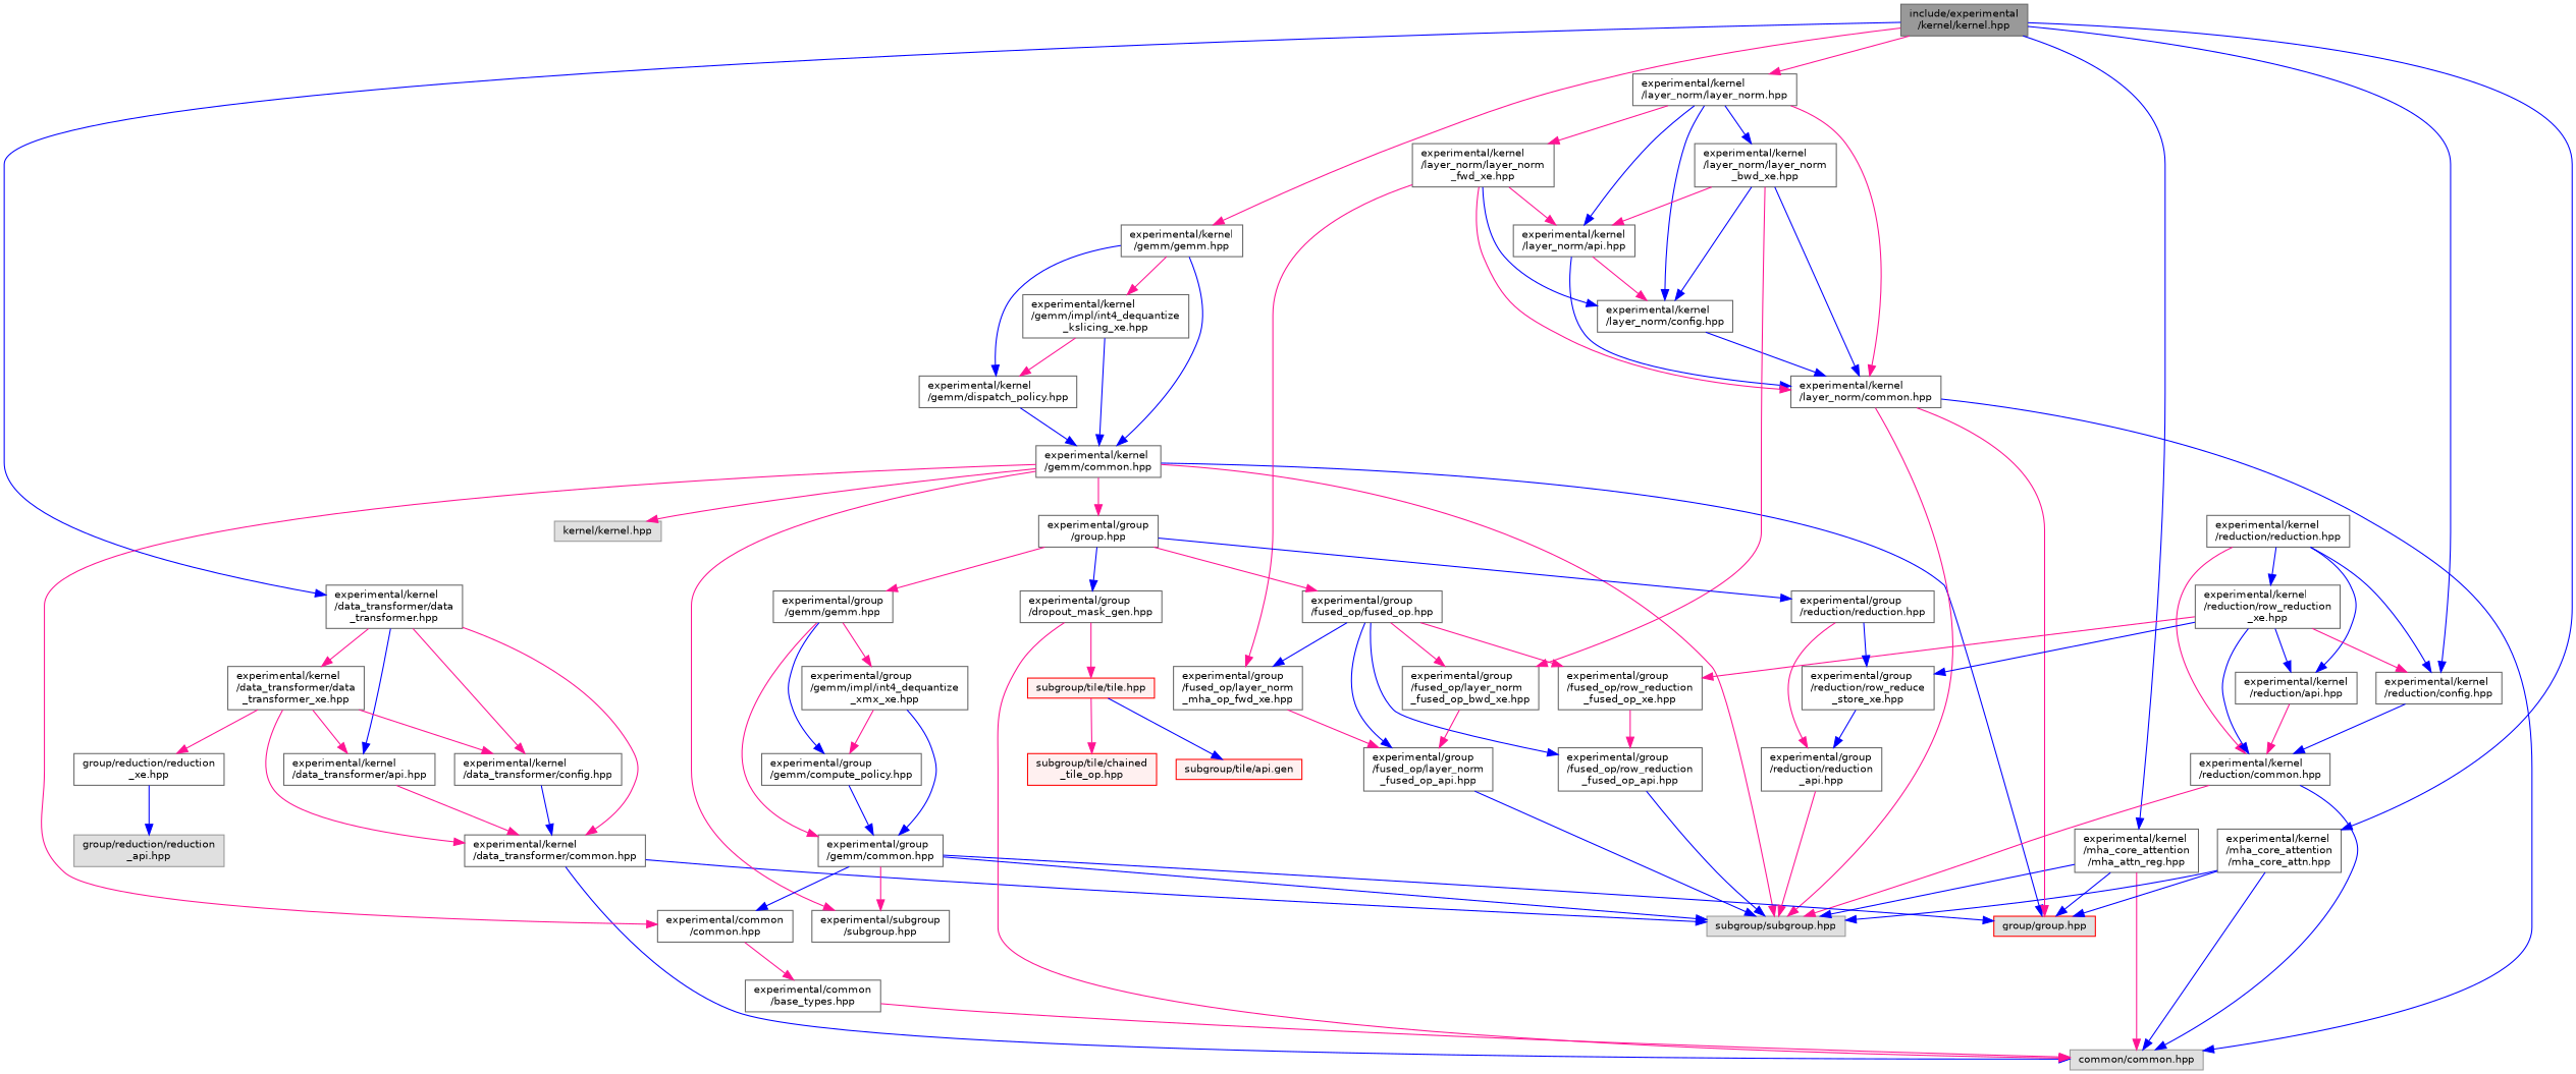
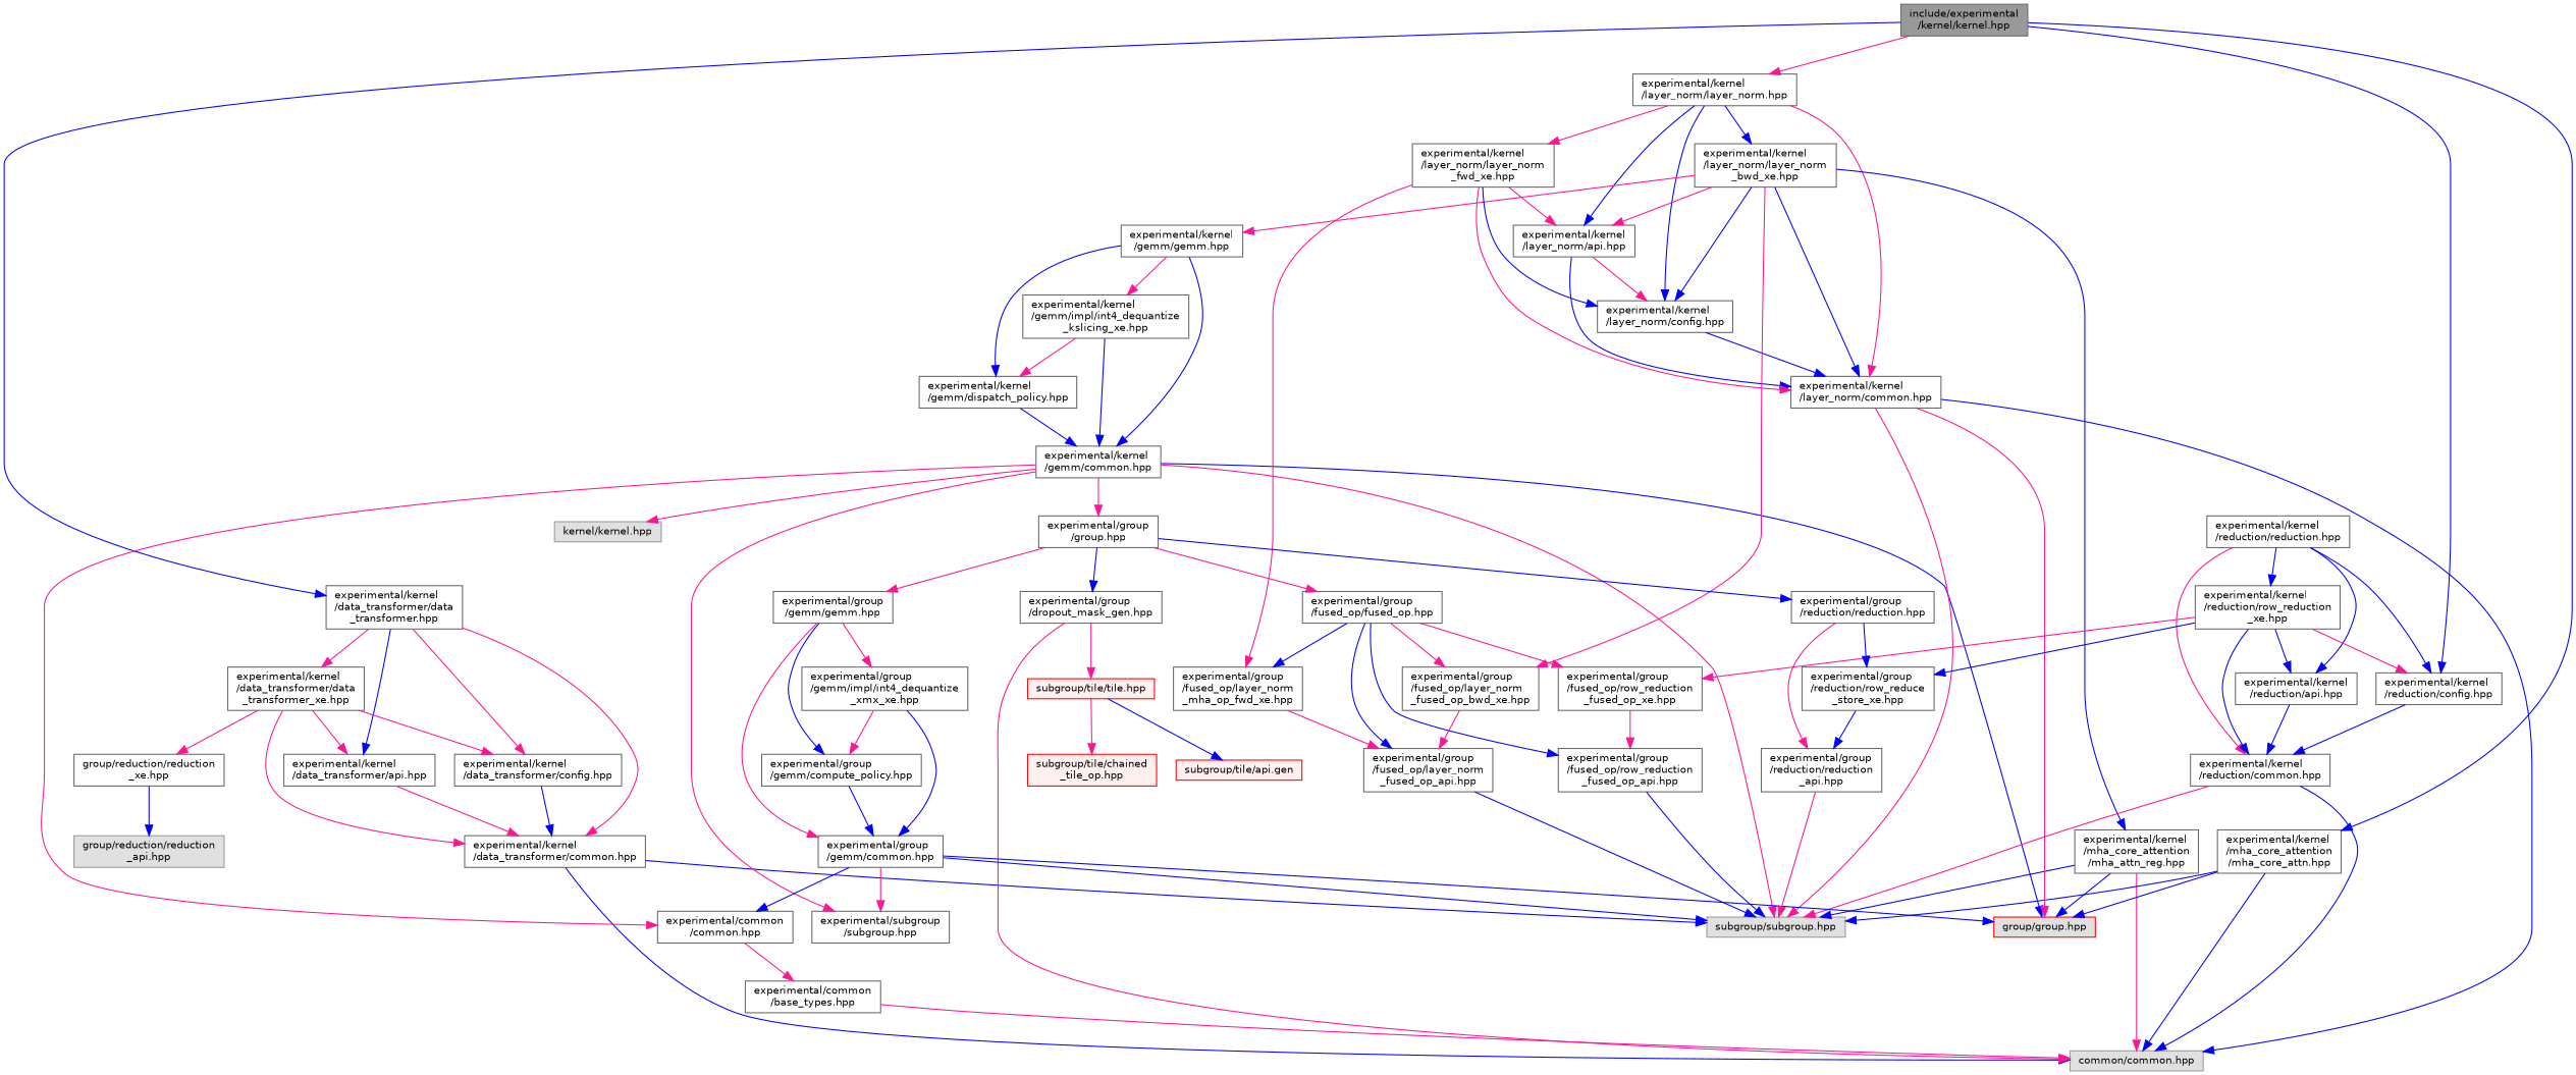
  digraph {
    node [color=grey40 fillcolor=white fontname=Helvetica fontsize=10 shape=box style=filled]
    edge [color=blue fontname=Helvetica fontsize=10 labelfontname=Helvetica labelfontsize=10 style=solid]
    n1 [color=gray40 fillcolor=grey60 fontcolor=black height=0.2 label="include/experimental\l/kernel/kernel.hpp" width=0.4]
    n2 [height=0.2 label="experimental/kernel\l/data_transformer/data\l_transformer.hpp" width=0.4]
    n3 [height=0.2 label="experimental/kernel\l/gemm/gemm.hpp" width=0.4]
    n4 [height=0.2 label="experimental/kernel\l/layer_norm/layer_norm.hpp" width=0.4]
    n5 [height=0.2 label="experimental/kernel\l/mha_core_attention\l/mha_attn_reg.hpp" width=0.4]
    n6 [height=0.2 label="experimental/kernel\l/mha_core_attention\l/mha_core_attn.hpp" width=0.4]
    n7 [height=0.2 label="experimental/kernel\l/reduction/config.hpp" width=0.4]
    n8 [height=0.2 label="experimental/kernel\l/data_transformer/api.hpp" width=0.4]
    n9 [height=0.2 label="experimental/kernel\l/data_transformer/common.hpp" width=0.4]
    n10 [height=0.2 label="experimental/kernel\l/data_transformer/config.hpp" width=0.4]
    n11 [height=0.2 label="experimental/kernel\l/data_transformer/data\l_transformer_xe.hpp" width=0.4]
    n12 [height=0.2 label="experimental/kernel\l/gemm/common.hpp" width=0.4]
    n13 [height=0.2 label="experimental/kernel\l/gemm/dispatch_policy.hpp" width=0.4]
    n14 [height=0.2 label="experimental/kernel\l/gemm/impl/int4_dequantize\l_kslicing_xe.hpp" width=0.4]
    n15 [height=0.2 label="experimental/kernel\l/layer_norm/api.hpp" width=0.4]
    n16 [height=0.2 label="experimental/kernel\l/layer_norm/common.hpp" width=0.4]
    n17 [height=0.2 label="experimental/kernel\l/layer_norm/config.hpp" width=0.4]
    n18 [height=0.2 label="experimental/kernel\l/layer_norm/layer_norm\l_bwd_xe.hpp" width=0.4]
    n19 [height=0.2 label="experimental/kernel\l/layer_norm/layer_norm\l_fwd_xe.hpp" width=0.4]
    n20 [color=grey60 fillcolor="#E0E0E0" height=0.2 label="common/common.hpp" width=0.4]
    n21 [color=grey60 fillcolor="#E0E0E0" height=0.2 label="subgroup/subgroup.hpp" width=0.4]
    n22 [color=red fillcolor="#E0E0E0" height=0.2 label="group/group.hpp" width=0.4]
    n23 [height=0.2 label="experimental/kernel\l/reduction/reduction.hpp" width=0.4]
    n24 [height=0.2 label="experimental/kernel\l/reduction/api.hpp" width=0.4]
    n25 [height=0.2 label="experimental/kernel\l/reduction/common.hpp" width=0.4]
    n26 [height=0.2 label="experimental/kernel\l/reduction/row_reduction\l_xe.hpp" width=0.4]
    n27 [height=0.2 label="group/reduction/reduction\l_xe.hpp" width=0.4]
    n28 [color=grey60 fillcolor="#E0E0E0" height=0.2 label="group/reduction/reduction\l_api.hpp" width=0.4]
    n29 [height=0.2 label="experimental/common\l/common.hpp" width=0.4]
    n30 [height=0.2 label="experimental/group\l/group.hpp" width=0.4]
    n31 [height=0.2 label="experimental/subgroup\l/subgroup.hpp" width=0.4]
    n32 [color=grey60 fillcolor="#E0E0E0" height=0.2 label="kernel/kernel.hpp" width=0.4]
    n33 [height=0.2 label="experimental/common\l/base_types.hpp" width=0.4]
    n34 [height=0.2 label="experimental/group\l/dropout_mask_gen.hpp" width=0.4]
    n35 [height=0.2 label="experimental/group\l/fused_op/fused_op.hpp" width=0.4]
    n36 [height=0.2 label="experimental/group\l/gemm/gemm.hpp" width=0.4]
    n37 [height=0.2 label="experimental/group\l/reduction/reduction.hpp" width=0.4]
    n38 [color=red fillcolor="#FFF0F0" height=0.2 label="subgroup/tile/tile.hpp" width=0.4]
    n39 [height=0.2 label="experimental/group\l/fused_op/layer_norm\l_fused_op_api.hpp" width=0.4]
    n40 [height=0.2 label="experimental/group\l/fused_op/layer_norm\l_fused_op_bwd_xe.hpp" width=0.4]
    n41 [height=0.2 label="experimental/group\l/fused_op/layer_norm\l_mha_op_fwd_xe.hpp" width=0.4]
    n42 [height=0.2 label="experimental/group\l/fused_op/row_reduction\l_fused_op_api.hpp" width=0.4]
    n43 [height=0.2 label="experimental/group\l/fused_op/row_reduction\l_fused_op_xe.hpp" width=0.4]
    n44 [height=0.2 label="experimental/group\l/gemm/common.hpp" width=0.4]
    n45 [height=0.2 label="experimental/group\l/gemm/compute_policy.hpp" width=0.4]
    n46 [height=0.2 label="experimental/group\l/gemm/impl/int4_dequantize\l_xmx_xe.hpp" width=0.4]
    n47 [height=0.2 label="experimental/group\l/reduction/reduction\l_api.hpp" width=0.4]
    n48 [height=0.2 label="experimental/group\l/reduction/row_reduce\l_store_xe.hpp" width=0.4]
    n49 [color=red fillcolor="#FFF0F0" height=0.2 label="subgroup/tile/api.gen" width=0.4]
    n50 [color=red fillcolor="#FFF0F0" height=0.2 label="subgroup/tile/chained\l_tile_op.hpp" width=0.4]
    n1 -> n2
-   n1 -> n3 [color=deeppink]
+   n18 -> n3 [color=deeppink]
    n1 -> n4 [color=deeppink]
-   n1 -> n5
+   n18 -> n5
    n1 -> n6
    n1 -> n7
    n2 -> n8
    n2 -> n9 [color=deeppink]
    n2 -> n10 [color=deeppink]
    n2 -> n11 [color=deeppink]
    n3 -> n12
    n3 -> n13
    n3 -> n14 [color=deeppink]
    n4 -> n15
    n4 -> n16 [color=deeppink]
    n4 -> n17
    n4 -> n18
    n4 -> n19 [color=deeppink]
    n5 -> n20 [color=deeppink]
    n5 -> n21
    n5 -> n22
    n6 -> n20
    n6 -> n21
    n6 -> n22
    n7 -> n25
    n8 -> n9 [color=deeppink]
    n9 -> n20
    n9 -> n21
    n10 -> n9
    n11 -> n8 [color=deeppink]
    n11 -> n9 [color=deeppink]
    n11 -> n10 [color=deeppink]
    n11 -> n27 [color=deeppink]
    n12 -> n21 [color=deeppink]
    n12 -> n22
    n12 -> n29 [color=deeppink]
    n12 -> n30 [color=deeppink]
    n12 -> n31 [color=deeppink]
    n12 -> n32 [color=deeppink]
    n13 -> n12
    n14 -> n12
    n14 -> n13 [color=deeppink]
    n15 -> n16
    n15 -> n17 [color=deeppink]
    n16 -> n20
    n16 -> n21 [color=deeppink]
    n16 -> n22 [color=deeppink]
    n17 -> n16
    n18 -> n15 [color=deeppink]
    n18 -> n16
    n18 -> n17
    n18 -> n40 [color=deeppink]
    n19 -> n15 [color=deeppink]
    n19 -> n16 [color=deeppink]
    n19 -> n17
    n19 -> n41 [color=deeppink]
    n23 -> n7
    n23 -> n24
    n23 -> n25 [color=deeppink]
    n23 -> n26
-   n24 -> n25 [color=deeppink]
+   n24 -> n25
    n25 -> n20
    n25 -> n21 [color=deeppink]
    n26 -> n7 [color=deeppink]
    n26 -> n24
    n26 -> n25
    n26 -> n43 [color=deeppink]
    n26 -> n48
    n27 -> n28
    n29 -> n33 [color=deeppink]
    n30 -> n34
    n30 -> n35 [color=deeppink]
    n30 -> n36 [color=deeppink]
    n30 -> n37
    n33 -> n20 [color=deeppink]
    n34 -> n20 [color=deeppink]
    n34 -> n38 [color=deeppink]
    n35 -> n39
    n35 -> n40 [color=deeppink]
    n35 -> n41
    n35 -> n42
    n35 -> n43 [color=deeppink]
    n36 -> n44 [color=deeppink]
    n36 -> n45
    n36 -> n46 [color=deeppink]
    n37 -> n47 [color=deeppink]
    n37 -> n48
    n38 -> n49
    n38 -> n50 [color=deeppink]
    n39 -> n21
    n40 -> n39 [color=deeppink]
    n41 -> n39 [color=deeppink]
    n42 -> n21
    n43 -> n42 [color=deeppink]
    n44 -> n21
    n44 -> n22
    n44 -> n29
    n44 -> n31 [color=deeppink]
    n45 -> n44
    n46 -> n44
    n46 -> n45 [color=deeppink]
    n47 -> n21 [color=deeppink]
    n48 -> n47
  }
